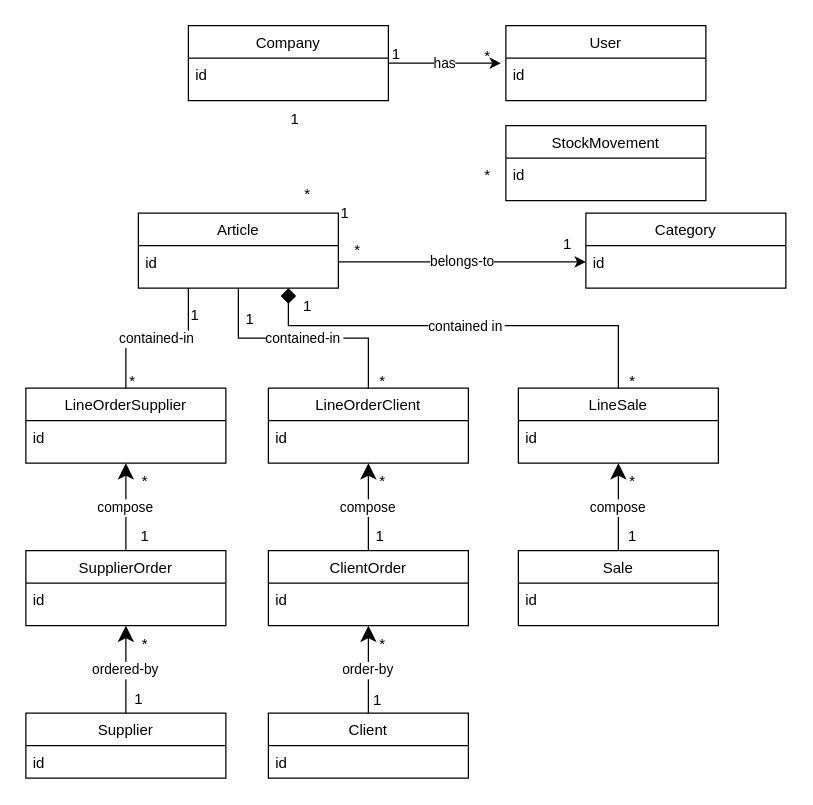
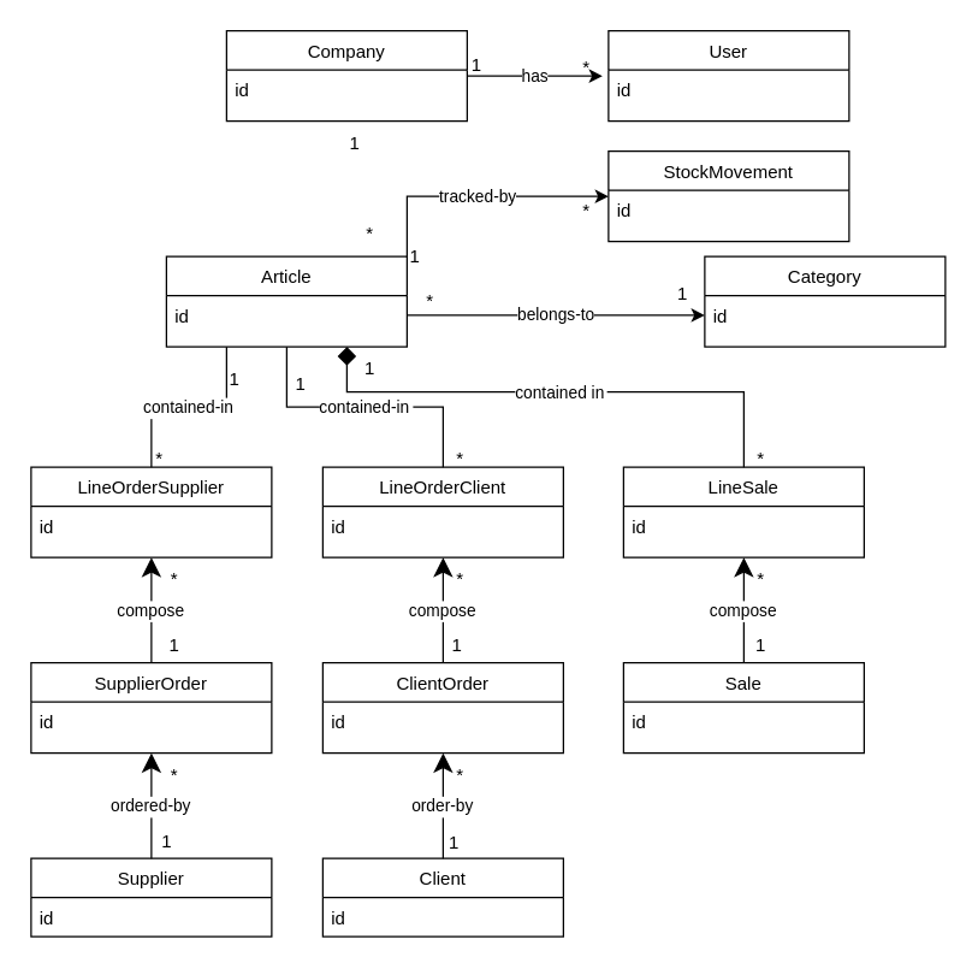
  <mxCell id="0" />
  <mxCell id="1" parent="0" />
  <mxCell id="2" value="belongs-to" style="edgeStyle=orthogonalEdgeStyle;rounded=0;orthogonalLoop=1;jettySize=auto;html=1;entryX=0;entryY=0.5;entryDx=0;entryDy=0;" edge="1" parent="1" source="3" target="9"><mxGeometry relative="1" as="geometry"><Array as="points"><mxPoint x="320" y="209" /><mxPoint x="320" y="209" /></Array></mxGeometry></mxCell>
  <mxCell id="3" value="Article" style="swimlane;fontStyle=0;align=center;verticalAlign=top;childLayout=stackLayout;horizontal=1;startSize=26;horizontalStack=0;resizeParent=1;resizeLast=0;collapsible=1;marginBottom=0;rounded=0;shadow=0;strokeWidth=1;" parent="1" vertex="1"><mxGeometry x="110" y="170" width="160" height="60" as="geometry"><mxRectangle x="230" y="140" width="160" height="26" as="alternateBounds" /></mxGeometry></mxCell>
  <mxCell id="4" value="id" style="text;align=left;verticalAlign=top;spacingLeft=4;spacingRight=4;overflow=hidden;rotatable=0;points=[[0,0.5],[1,0.5]];portConstraint=eastwest;rounded=0;shadow=0;html=0;" parent="3" vertex="1"><mxGeometry y="26" width="160" height="26" as="geometry" /></mxCell>
  <mxCell id="5" value="LineOrderClient" style="swimlane;fontStyle=0;align=center;verticalAlign=top;childLayout=stackLayout;horizontal=1;startSize=26;horizontalStack=0;resizeParent=1;resizeLast=0;collapsible=1;marginBottom=0;rounded=0;shadow=0;strokeWidth=1;" parent="1" vertex="1"><mxGeometry x="214" y="310" width="160" height="60" as="geometry"><mxRectangle x="130" y="380" width="160" height="26" as="alternateBounds" /></mxGeometry></mxCell>
  <mxCell id="6" value="id" style="text;align=left;verticalAlign=top;spacingLeft=4;spacingRight=4;overflow=hidden;rotatable=0;points=[[0,0.5],[1,0.5]];portConstraint=eastwest;" parent="5" vertex="1"><mxGeometry y="26" width="160" height="26" as="geometry" /></mxCell>
  <mxCell id="7" value="contained-in" style="endArrow=none;endSize=10;endFill=1;shadow=0;strokeWidth=1;rounded=0;edgeStyle=elbowEdgeStyle;elbow=vertical;" parent="1" source="5" target="3" edge="1"><mxGeometry width="160" relative="1" as="geometry"><mxPoint x="160" y="253" as="sourcePoint" /><mxPoint x="160" y="253" as="targetPoint" /></mxGeometry></mxCell>
  <mxCell id="8" value="Category" style="swimlane;fontStyle=0;align=center;verticalAlign=top;childLayout=stackLayout;horizontal=1;startSize=26;horizontalStack=0;resizeParent=1;resizeLast=0;collapsible=1;marginBottom=0;rounded=0;shadow=0;strokeWidth=1;" parent="1" vertex="1"><mxGeometry x="468" y="170" width="160" height="60" as="geometry"><mxRectangle x="550" y="140" width="160" height="26" as="alternateBounds" /></mxGeometry></mxCell>
  <mxCell id="9" value="id" style="text;align=left;verticalAlign=top;spacingLeft=4;spacingRight=4;overflow=hidden;rotatable=0;points=[[0,0.5],[1,0.5]];portConstraint=eastwest;rounded=0;shadow=0;html=0;" parent="8" vertex="1"><mxGeometry y="26" width="160" height="26" as="geometry" /></mxCell>
  <mxCell id="10" value="ClientOrder" style="swimlane;fontStyle=0;align=center;verticalAlign=top;childLayout=stackLayout;horizontal=1;startSize=26;horizontalStack=0;resizeParent=1;resizeLast=0;collapsible=1;marginBottom=0;rounded=0;shadow=0;strokeWidth=1;" vertex="1" parent="1"><mxGeometry x="214" y="440" width="160" height="60" as="geometry"><mxRectangle x="130" y="380" width="160" height="26" as="alternateBounds" /></mxGeometry></mxCell>
  <mxCell id="11" value="id" style="text;align=left;verticalAlign=top;spacingLeft=4;spacingRight=4;overflow=hidden;rotatable=0;points=[[0,0.5],[1,0.5]];portConstraint=eastwest;" vertex="1" parent="10"><mxGeometry y="26" width="160" height="26" as="geometry" /></mxCell>
  <mxCell id="12" value="compose" style="endArrow=classic;endSize=10;endFill=1;shadow=0;strokeWidth=1;rounded=0;edgeStyle=elbowEdgeStyle;elbow=vertical;" edge="1" parent="1" source="10"><mxGeometry width="160" relative="1" as="geometry"><mxPoint x="160" y="383" as="sourcePoint" /><mxPoint x="294" y="370" as="targetPoint" /></mxGeometry></mxCell>
  <mxCell id="13" value="Client" style="swimlane;fontStyle=0;align=center;verticalAlign=top;childLayout=stackLayout;horizontal=1;startSize=26;horizontalStack=0;resizeParent=1;resizeLast=0;collapsible=1;marginBottom=0;rounded=0;shadow=0;strokeWidth=1;" vertex="1" parent="1"><mxGeometry x="214" y="570" width="160" height="52" as="geometry"><mxRectangle x="130" y="380" width="160" height="26" as="alternateBounds" /></mxGeometry></mxCell>
  <mxCell id="14" value="id" style="text;align=left;verticalAlign=top;spacingLeft=4;spacingRight=4;overflow=hidden;rotatable=0;points=[[0,0.5],[1,0.5]];portConstraint=eastwest;" vertex="1" parent="13"><mxGeometry y="26" width="160" height="26" as="geometry" /></mxCell>
  <mxCell id="15" value="order-by" style="endArrow=classic;endSize=10;endFill=1;shadow=0;strokeWidth=1;rounded=0;edgeStyle=elbowEdgeStyle;elbow=vertical;" edge="1" parent="1" source="13"><mxGeometry width="160" relative="1" as="geometry"><mxPoint x="160" y="513" as="sourcePoint" /><mxPoint x="294" y="500" as="targetPoint" /></mxGeometry></mxCell>
  <mxCell id="16" value="LineOrderSupplier" style="swimlane;fontStyle=0;align=center;verticalAlign=top;childLayout=stackLayout;horizontal=1;startSize=26;horizontalStack=0;resizeParent=1;resizeLast=0;collapsible=1;marginBottom=0;rounded=0;shadow=0;strokeWidth=1;" vertex="1" parent="1"><mxGeometry x="20" y="310" width="160" height="60" as="geometry"><mxRectangle x="130" y="380" width="160" height="26" as="alternateBounds" /></mxGeometry></mxCell>
  <mxCell id="17" value="id" style="text;align=left;verticalAlign=top;spacingLeft=4;spacingRight=4;overflow=hidden;rotatable=0;points=[[0,0.5],[1,0.5]];portConstraint=eastwest;" vertex="1" parent="16"><mxGeometry y="26" width="160" height="26" as="geometry" /></mxCell>
  <mxCell id="18" value="contained-in" style="endArrow=none;endSize=10;endFill=1;shadow=0;strokeWidth=1;rounded=0;edgeStyle=elbowEdgeStyle;elbow=vertical;entryX=0.25;entryY=1;entryDx=0;entryDy=0;" edge="1" parent="1" source="16" target="3"><mxGeometry width="160" relative="1" as="geometry"><mxPoint x="-34" y="253" as="sourcePoint" /><mxPoint x="100" y="240" as="targetPoint" /></mxGeometry></mxCell>
  <mxCell id="19" value="SupplierOrder" style="swimlane;fontStyle=0;align=center;verticalAlign=top;childLayout=stackLayout;horizontal=1;startSize=26;horizontalStack=0;resizeParent=1;resizeLast=0;collapsible=1;marginBottom=0;rounded=0;shadow=0;strokeWidth=1;" vertex="1" parent="1"><mxGeometry x="20" y="440" width="160" height="60" as="geometry"><mxRectangle x="130" y="380" width="160" height="26" as="alternateBounds" /></mxGeometry></mxCell>
  <mxCell id="20" value="id" style="text;align=left;verticalAlign=top;spacingLeft=4;spacingRight=4;overflow=hidden;rotatable=0;points=[[0,0.5],[1,0.5]];portConstraint=eastwest;" vertex="1" parent="19"><mxGeometry y="26" width="160" height="26" as="geometry" /></mxCell>
  <mxCell id="21" value="compose" style="endArrow=classic;endSize=10;endFill=1;shadow=0;strokeWidth=1;rounded=0;edgeStyle=elbowEdgeStyle;elbow=vertical;" edge="1" parent="1" source="19"><mxGeometry width="160" relative="1" as="geometry"><mxPoint x="-34" y="383" as="sourcePoint" /><mxPoint x="100" y="370" as="targetPoint" /></mxGeometry></mxCell>
  <mxCell id="22" value="Supplier" style="swimlane;fontStyle=0;align=center;verticalAlign=top;childLayout=stackLayout;horizontal=1;startSize=26;horizontalStack=0;resizeParent=1;resizeLast=0;collapsible=1;marginBottom=0;rounded=0;shadow=0;strokeWidth=1;" vertex="1" parent="1"><mxGeometry x="20" y="570" width="160" height="52" as="geometry"><mxRectangle x="130" y="380" width="160" height="26" as="alternateBounds" /></mxGeometry></mxCell>
  <mxCell id="23" value="id" style="text;align=left;verticalAlign=top;spacingLeft=4;spacingRight=4;overflow=hidden;rotatable=0;points=[[0,0.5],[1,0.5]];portConstraint=eastwest;" vertex="1" parent="22"><mxGeometry y="26" width="160" height="26" as="geometry" /></mxCell>
  <mxCell id="24" value="ordered-by" style="endArrow=classic;endSize=10;endFill=1;shadow=0;strokeWidth=1;rounded=0;edgeStyle=elbowEdgeStyle;elbow=vertical;" edge="1" parent="1" source="22"><mxGeometry width="160" relative="1" as="geometry"><mxPoint x="-34" y="513" as="sourcePoint" /><mxPoint x="100" y="500" as="targetPoint" /></mxGeometry></mxCell>
  <mxCell id="25" value="LineSale" style="swimlane;fontStyle=0;align=center;verticalAlign=top;childLayout=stackLayout;horizontal=1;startSize=26;horizontalStack=0;resizeParent=1;resizeLast=0;collapsible=1;marginBottom=0;rounded=0;shadow=0;strokeWidth=1;" vertex="1" parent="1"><mxGeometry x="414" y="310" width="160" height="60" as="geometry"><mxRectangle x="130" y="380" width="160" height="26" as="alternateBounds" /></mxGeometry></mxCell>
  <mxCell id="26" value="id" style="text;align=left;verticalAlign=top;spacingLeft=4;spacingRight=4;overflow=hidden;rotatable=0;points=[[0,0.5],[1,0.5]];portConstraint=eastwest;" vertex="1" parent="25"><mxGeometry y="26" width="160" height="26" as="geometry" /></mxCell>
  <mxCell id="27" value="contained in" style="endArrow=diamond;endSize=10;endFill=1;shadow=0;strokeWidth=1;rounded=0;edgeStyle=elbowEdgeStyle;elbow=vertical;entryX=0.75;entryY=1;entryDx=0;entryDy=0;" edge="1" parent="1" source="25" target="3"><mxGeometry width="160" relative="1" as="geometry"><mxPoint x="360" y="253" as="sourcePoint" /><mxPoint x="390" y="230" as="targetPoint" /><Array as="points"><mxPoint x="360" y="260" /></Array></mxGeometry></mxCell>
  <mxCell id="28" value="Sale" style="swimlane;fontStyle=0;align=center;verticalAlign=top;childLayout=stackLayout;horizontal=1;startSize=26;horizontalStack=0;resizeParent=1;resizeLast=0;collapsible=1;marginBottom=0;rounded=0;shadow=0;strokeWidth=1;" vertex="1" parent="1"><mxGeometry x="414" y="440" width="160" height="60" as="geometry"><mxRectangle x="130" y="380" width="160" height="26" as="alternateBounds" /></mxGeometry></mxCell>
  <mxCell id="29" value="id" style="text;align=left;verticalAlign=top;spacingLeft=4;spacingRight=4;overflow=hidden;rotatable=0;points=[[0,0.5],[1,0.5]];portConstraint=eastwest;" vertex="1" parent="28"><mxGeometry y="26" width="160" height="26" as="geometry" /></mxCell>
  <mxCell id="30" value="compose" style="endArrow=classic;endSize=10;endFill=1;shadow=0;strokeWidth=1;rounded=0;edgeStyle=elbowEdgeStyle;elbow=vertical;" edge="1" parent="1" source="28"><mxGeometry width="160" relative="1" as="geometry"><mxPoint x="360" y="383" as="sourcePoint" /><mxPoint x="494" y="370" as="targetPoint" /></mxGeometry></mxCell>
  <mxCell id="31" value="*" style="text;html=1;align=center;verticalAlign=middle;resizable=0;points=[];autosize=1;strokeColor=none;fillColor=none;" vertex="1" parent="1"><mxGeometry x="270" y="185" width="30" height="30" as="geometry" /></mxCell>
  <mxCell id="32" value="*" style="text;html=1;align=center;verticalAlign=middle;resizable=0;points=[];autosize=1;strokeColor=none;fillColor=none;" vertex="1" parent="1"><mxGeometry x="290" y="290" width="30" height="30" as="geometry" /></mxCell>
  <mxCell id="33" value="*" style="text;html=1;align=center;verticalAlign=middle;resizable=0;points=[];autosize=1;strokeColor=none;fillColor=none;" vertex="1" parent="1"><mxGeometry x="90" y="290" width="30" height="30" as="geometry" /></mxCell>
  <mxCell id="34" value="*" style="text;html=1;align=center;verticalAlign=middle;resizable=0;points=[];autosize=1;strokeColor=none;fillColor=none;" vertex="1" parent="1"><mxGeometry x="490" y="290" width="30" height="30" as="geometry" /></mxCell>
  <mxCell id="35" value="*" style="text;html=1;align=center;verticalAlign=middle;resizable=0;points=[];autosize=1;strokeColor=none;fillColor=none;" vertex="1" parent="1"><mxGeometry x="290" y="370" width="30" height="30" as="geometry" /></mxCell>
  <mxCell id="36" value="*" style="text;html=1;align=center;verticalAlign=middle;resizable=0;points=[];autosize=1;strokeColor=none;fillColor=none;" vertex="1" parent="1"><mxGeometry x="290" y="500" width="30" height="30" as="geometry" /></mxCell>
  <mxCell id="37" value="*" style="text;html=1;align=center;verticalAlign=middle;resizable=0;points=[];autosize=1;strokeColor=none;fillColor=none;" vertex="1" parent="1"><mxGeometry x="100" y="500" width="30" height="30" as="geometry" /></mxCell>
  <mxCell id="38" value="*" style="text;html=1;align=center;verticalAlign=middle;resizable=0;points=[];autosize=1;strokeColor=none;fillColor=none;" vertex="1" parent="1"><mxGeometry x="100" y="370" width="30" height="30" as="geometry" /></mxCell>
  <mxCell id="39" value="1" style="text;html=1;align=center;verticalAlign=middle;resizable=0;points=[];autosize=1;strokeColor=none;fillColor=none;" vertex="1" parent="1"><mxGeometry x="438" y="180" width="30" height="30" as="geometry" /></mxCell>
  <mxCell id="40" value="1" style="text;html=1;align=center;verticalAlign=middle;resizable=0;points=[];autosize=1;strokeColor=none;fillColor=none;" vertex="1" parent="1"><mxGeometry x="230" y="230" width="30" height="30" as="geometry" /></mxCell>
  <mxCell id="41" value="1" style="text;html=1;align=center;verticalAlign=middle;resizable=0;points=[];autosize=1;strokeColor=none;fillColor=none;" vertex="1" parent="1"><mxGeometry x="184" y="240" width="30" height="30" as="geometry" /></mxCell>
  <mxCell id="42" value="1" style="text;html=1;align=center;verticalAlign=middle;resizable=0;points=[];autosize=1;strokeColor=none;fillColor=none;" vertex="1" parent="1"><mxGeometry x="140" y="237" width="30" height="30" as="geometry" /></mxCell>
  <mxCell id="43" value="1" style="text;html=1;align=center;verticalAlign=middle;resizable=0;points=[];autosize=1;strokeColor=none;fillColor=none;" vertex="1" parent="1"><mxGeometry x="288" y="414" width="30" height="30" as="geometry" /></mxCell>
  <mxCell id="44" value="1" style="text;html=1;align=center;verticalAlign=middle;resizable=0;points=[];autosize=1;strokeColor=none;fillColor=none;" vertex="1" parent="1"><mxGeometry x="490" y="414" width="30" height="30" as="geometry" /></mxCell>
  <mxCell id="45" value="1" style="text;html=1;align=center;verticalAlign=middle;resizable=0;points=[];autosize=1;strokeColor=none;fillColor=none;" vertex="1" parent="1"><mxGeometry x="100" y="414" width="30" height="30" as="geometry" /></mxCell>
  <mxCell id="46" value="1" style="text;html=1;align=center;verticalAlign=middle;resizable=0;points=[];autosize=1;strokeColor=none;fillColor=none;" vertex="1" parent="1"><mxGeometry x="95" y="544" width="30" height="30" as="geometry" /></mxCell>
  <mxCell id="47" value="1" style="text;html=1;align=center;verticalAlign=middle;resizable=0;points=[];autosize=1;strokeColor=none;fillColor=none;" vertex="1" parent="1"><mxGeometry x="286" y="545" width="30" height="30" as="geometry" /></mxCell>
  <mxCell id="48" value="*" style="text;html=1;align=center;verticalAlign=middle;resizable=0;points=[];autosize=1;strokeColor=none;fillColor=none;" vertex="1" parent="1"><mxGeometry x="490" y="370" width="30" height="30" as="geometry" /></mxCell>
  <mxCell id="49" value="*" style="text;html=1;align=center;verticalAlign=middle;resizable=0;points=[];autosize=1;strokeColor=none;fillColor=none;" vertex="1" parent="1"><mxGeometry x="230" y="140" width="30" height="30" as="geometry" /></mxCell>
  <mxCell id="50" value="1" style="text;html=1;align=center;verticalAlign=middle;resizable=0;points=[];autosize=1;strokeColor=none;fillColor=none;" vertex="1" parent="1"><mxGeometry x="220" y="80" width="30" height="30" as="geometry" /></mxCell>
  <mxCell id="51" value="" style="group" vertex="1" connectable="0" parent="1"><mxGeometry x="150" y="20" width="414" height="60" as="geometry" /></mxCell>
  <mxCell id="52" value="Company" style="swimlane;fontStyle=0;align=center;verticalAlign=top;childLayout=stackLayout;horizontal=1;startSize=26;horizontalStack=0;resizeParent=1;resizeLast=0;collapsible=1;marginBottom=0;rounded=0;shadow=0;strokeWidth=1;" vertex="1" parent="51"><mxGeometry width="160" height="60" as="geometry"><mxRectangle x="230" y="140" width="160" height="26" as="alternateBounds" /></mxGeometry></mxCell>
  <mxCell id="53" value="id" style="text;align=left;verticalAlign=top;spacingLeft=4;spacingRight=4;overflow=hidden;rotatable=0;points=[[0,0.5],[1,0.5]];portConstraint=eastwest;rounded=0;shadow=0;html=0;" vertex="1" parent="52"><mxGeometry y="26" width="160" height="26" as="geometry" /></mxCell>
  <mxCell id="54" value="User" style="swimlane;fontStyle=0;align=center;verticalAlign=top;childLayout=stackLayout;horizontal=1;startSize=26;horizontalStack=0;resizeParent=1;resizeLast=0;collapsible=1;marginBottom=0;rounded=0;shadow=0;strokeWidth=1;" vertex="1" parent="51"><mxGeometry x="254" width="160" height="60" as="geometry"><mxRectangle x="230" y="140" width="160" height="26" as="alternateBounds" /></mxGeometry></mxCell>
  <mxCell id="55" value="id" style="text;align=left;verticalAlign=top;spacingLeft=4;spacingRight=4;overflow=hidden;rotatable=0;points=[[0,0.5],[1,0.5]];portConstraint=eastwest;rounded=0;shadow=0;html=0;" vertex="1" parent="54"><mxGeometry y="26" width="160" height="26" as="geometry" /></mxCell>
  <mxCell id="56" value="has" style="edgeStyle=orthogonalEdgeStyle;rounded=0;orthogonalLoop=1;jettySize=auto;html=1;entryX=-0.025;entryY=0.154;entryDx=0;entryDy=0;entryPerimeter=0;" edge="1" parent="51" source="52" target="55"><mxGeometry relative="1" as="geometry" /></mxCell>
  <mxCell id="57" value="*" style="text;html=1;align=center;verticalAlign=middle;resizable=0;points=[];autosize=1;strokeColor=none;fillColor=none;" vertex="1" parent="51"><mxGeometry x="224" y="10" width="30" height="30" as="geometry" /></mxCell>
  <mxCell id="58" value="1" style="text;html=1;align=center;verticalAlign=middle;resizable=0;points=[];autosize=1;strokeColor=none;fillColor=none;" vertex="1" parent="51"><mxGeometry x="151" y="8" width="30" height="30" as="geometry" /></mxCell>
+ <mxCell id="59" value="tracked-by" style="edgeStyle=orthogonalEdgeStyle;rounded=0;orthogonalLoop=1;jettySize=auto;html=1;entryX=1;entryY=0;entryDx=0;entryDy=0;endArrow=none;endFill=0;startArrow=classic;startFill=1;" edge="1" parent="1" source="60" target="3"><mxGeometry relative="1" as="geometry" /></mxCell>
  <mxCell id="60" value="StockMovement" style="swimlane;fontStyle=0;align=center;verticalAlign=top;childLayout=stackLayout;horizontal=1;startSize=26;horizontalStack=0;resizeParent=1;resizeLast=0;collapsible=1;marginBottom=0;rounded=0;shadow=0;strokeWidth=1;" vertex="1" parent="1"><mxGeometry x="404" y="100" width="160" height="60" as="geometry"><mxRectangle x="230" y="140" width="160" height="26" as="alternateBounds" /></mxGeometry></mxCell>
  <mxCell id="61" value="id" style="text;align=left;verticalAlign=top;spacingLeft=4;spacingRight=4;overflow=hidden;rotatable=0;points=[[0,0.5],[1,0.5]];portConstraint=eastwest;rounded=0;shadow=0;html=0;" vertex="1" parent="60"><mxGeometry y="26" width="160" height="26" as="geometry" /></mxCell>
  <mxCell id="62" value="1" style="text;html=1;align=center;verticalAlign=middle;resizable=0;points=[];autosize=1;strokeColor=none;fillColor=none;" vertex="1" parent="1"><mxGeometry x="260" y="155" width="30" height="30" as="geometry" /></mxCell>
  <mxCell id="63" value="*" style="text;html=1;align=center;verticalAlign=middle;resizable=0;points=[];autosize=1;strokeColor=none;fillColor=none;" vertex="1" parent="1"><mxGeometry x="374" y="125" width="30" height="30" as="geometry" /></mxCell>
